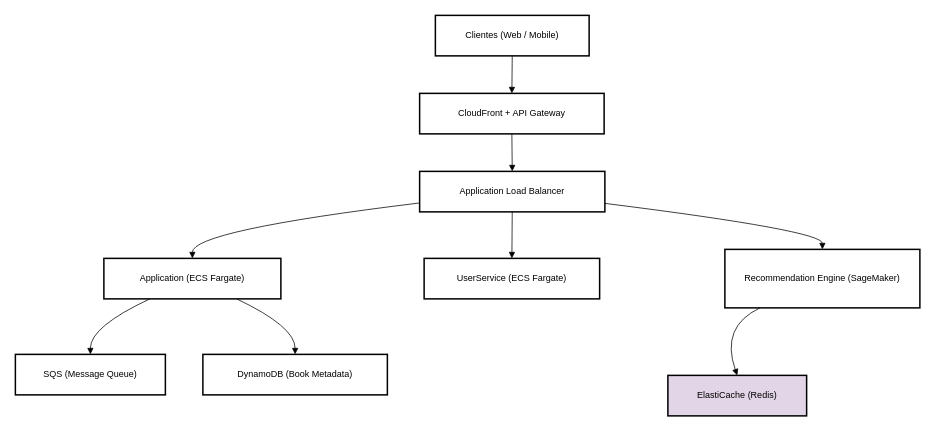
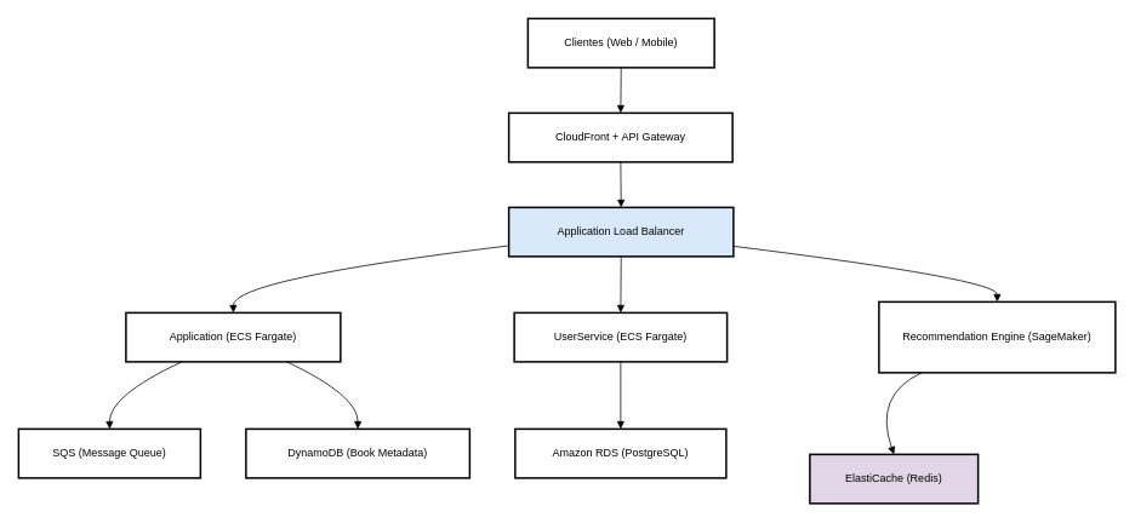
  <mxCell id="0" />
  <mxCell id="1" parent="0" />
  <mxCell id="2" value="Clientes (Web / Mobile)" style="whiteSpace=wrap;strokeWidth=2;" vertex="1" parent="1"><mxGeometry x="580" y="20" width="205" height="54" as="geometry" /></mxCell>
  <mxCell id="3" value="CloudFront + API Gateway" style="whiteSpace=wrap;strokeWidth=2;" vertex="1" parent="1"><mxGeometry x="559" y="124" width="246" height="54" as="geometry" /></mxCell>
- <mxCell id="4" value="Application Load Balancer" style="whiteSpace=wrap;strokeWidth=2;" vertex="1" parent="1"><mxGeometry x="559" y="228" width="247" height="54" as="geometry" /></mxCell>
+ <mxCell id="4" value="Application Load Balancer" style="whiteSpace=wrap;strokeWidth=2;fillColor=#dae8fc;" vertex="1" parent="1"><mxGeometry x="559" y="228" width="247" height="54" as="geometry" /></mxCell>
  <mxCell id="5" value="Application (ECS Fargate)" style="whiteSpace=wrap;strokeWidth=2;" vertex="1" parent="1"><mxGeometry x="138" y="344" width="236" height="54" as="geometry" /></mxCell>
  <mxCell id="6" value="UserService (ECS Fargate)" style="whiteSpace=wrap;strokeWidth=2;" vertex="1" parent="1"><mxGeometry x="565" y="344" width="234" height="54" as="geometry" /></mxCell>
  <mxCell id="7" value="Recommendation Engine (SageMaker)" style="whiteSpace=wrap;strokeWidth=2;" vertex="1" parent="1"><mxGeometry x="966" y="332" width="260" height="78" as="geometry" /></mxCell>
  <mxCell id="8" value="SQS (Message Queue)" style="whiteSpace=wrap;strokeWidth=2;" vertex="1" parent="1"><mxGeometry x="20" y="472" width="200" height="54" as="geometry" /></mxCell>
+ <mxCell id="9" value="Amazon RDS (PostgreSQL)" style="whiteSpace=wrap;strokeWidth=2;" vertex="1" parent="1"><mxGeometry x="566" y="472" width="232" height="54" as="geometry" /></mxCell>
  <mxCell id="10" value="DynamoDB (Book Metadata)" style="whiteSpace=wrap;strokeWidth=2;" vertex="1" parent="1"><mxGeometry x="270" y="472" width="246" height="54" as="geometry" /></mxCell>
  <mxCell id="11" value="ElastiCache (Redis)" style="whiteSpace=wrap;strokeWidth=2;fillColor=#e1d5e7;" vertex="1" parent="1"><mxGeometry x="890" y="500" width="185" height="54" as="geometry" /></mxCell>
  <mxCell id="12" value="" style="curved=1;startArrow=none;endArrow=block;exitX=0.5;exitY=1;entryX=0.5;entryY=0;rounded=0;" edge="1" parent="1" source="2" target="3"><mxGeometry relative="1" as="geometry"><Array as="points" /></mxGeometry></mxCell>
  <mxCell id="13" value="" style="curved=1;startArrow=none;endArrow=block;exitX=0.5;exitY=1;entryX=0.5;entryY=0;rounded=0;" edge="1" parent="1" source="3" target="4"><mxGeometry relative="1" as="geometry"><Array as="points" /></mxGeometry></mxCell>
  <mxCell id="14" value="" style="curved=1;startArrow=none;endArrow=block;exitX=0;exitY=0.78;entryX=0.5;entryY=0;rounded=0;" edge="1" parent="1" source="4" target="5"><mxGeometry relative="1" as="geometry"><Array as="points"><mxPoint x="256" y="307" /></Array></mxGeometry></mxCell>
  <mxCell id="15" value="" style="curved=1;startArrow=none;endArrow=block;exitX=0.5;exitY=1;entryX=0.5;entryY=0;rounded=0;" edge="1" parent="1" source="4" target="6"><mxGeometry relative="1" as="geometry"><Array as="points" /></mxGeometry></mxCell>
  <mxCell id="16" value="" style="curved=1;startArrow=none;endArrow=block;exitX=1;exitY=0.79;entryX=0.5;entryY=0;rounded=0;" edge="1" parent="1" source="4" target="7"><mxGeometry relative="1" as="geometry"><Array as="points"><mxPoint x="1096" y="307" /></Array></mxGeometry></mxCell>
  <mxCell id="17" value="" style="curved=1;startArrow=none;endArrow=block;exitX=0.26;exitY=1;entryX=0.5;entryY=0;rounded=0;" edge="1" parent="1" source="5" target="8"><mxGeometry relative="1" as="geometry"><Array as="points"><mxPoint x="120" y="435" /></Array></mxGeometry></mxCell>
+ <mxCell id="18" value="" style="curved=1;startArrow=none;endArrow=block;exitX=0.5;exitY=1;entryX=0.5;entryY=0;rounded=0;" edge="1" parent="1" source="6" target="9"><mxGeometry relative="1" as="geometry"><Array as="points" /></mxGeometry></mxCell>
  <mxCell id="19" value="" style="curved=1;startArrow=none;endArrow=block;exitX=0.75;exitY=1;entryX=0.5;entryY=0;rounded=0;" edge="1" parent="1" source="5" target="10"><mxGeometry relative="1" as="geometry"><Array as="points"><mxPoint x="393" y="435" /></Array></mxGeometry></mxCell>
  <mxCell id="20" value="" style="curved=1;startArrow=none;endArrow=block;exitX=0.18;exitY=1;entryX=0.5;entryY=0;rounded=0;" edge="1" parent="1" source="7" target="11"><mxGeometry relative="1" as="geometry"><Array as="points"><mxPoint x="960" y="435" /></Array></mxGeometry></mxCell>
